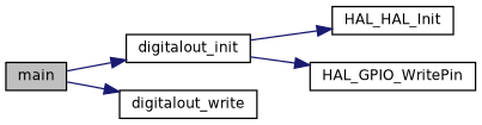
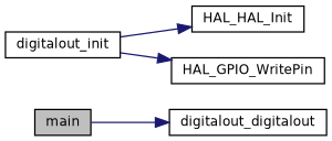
  digraph {
    rankdir=LR
    node [color=black fillcolor=white fontname=Helvetica fontsize=10 shape=record style=filled]
    edge [color=midnightblue fontname=Helvetica fontsize=10 labelfontname=Helvetica labelfontsize=10 style=solid]
    n1 [fillcolor=grey75 fontcolor=black height=0.2 label=main width=0.4]
    n2 [height=0.2 label=digitalout_init width=0.4]
-   n3 [height=0.2 label=digitalout_write width=0.4]
+   n3 [height=0.2 label=digitalout_digitalout width=0.4]
    n4 [height=0.2 label=HAL_HAL_Init width=0.4]
    n5 [height=0.2 label=HAL_GPIO_WritePin width=0.4]
-   n1 -> n2
    n1 -> n3
    n2 -> n4
    n2 -> n5
  }
